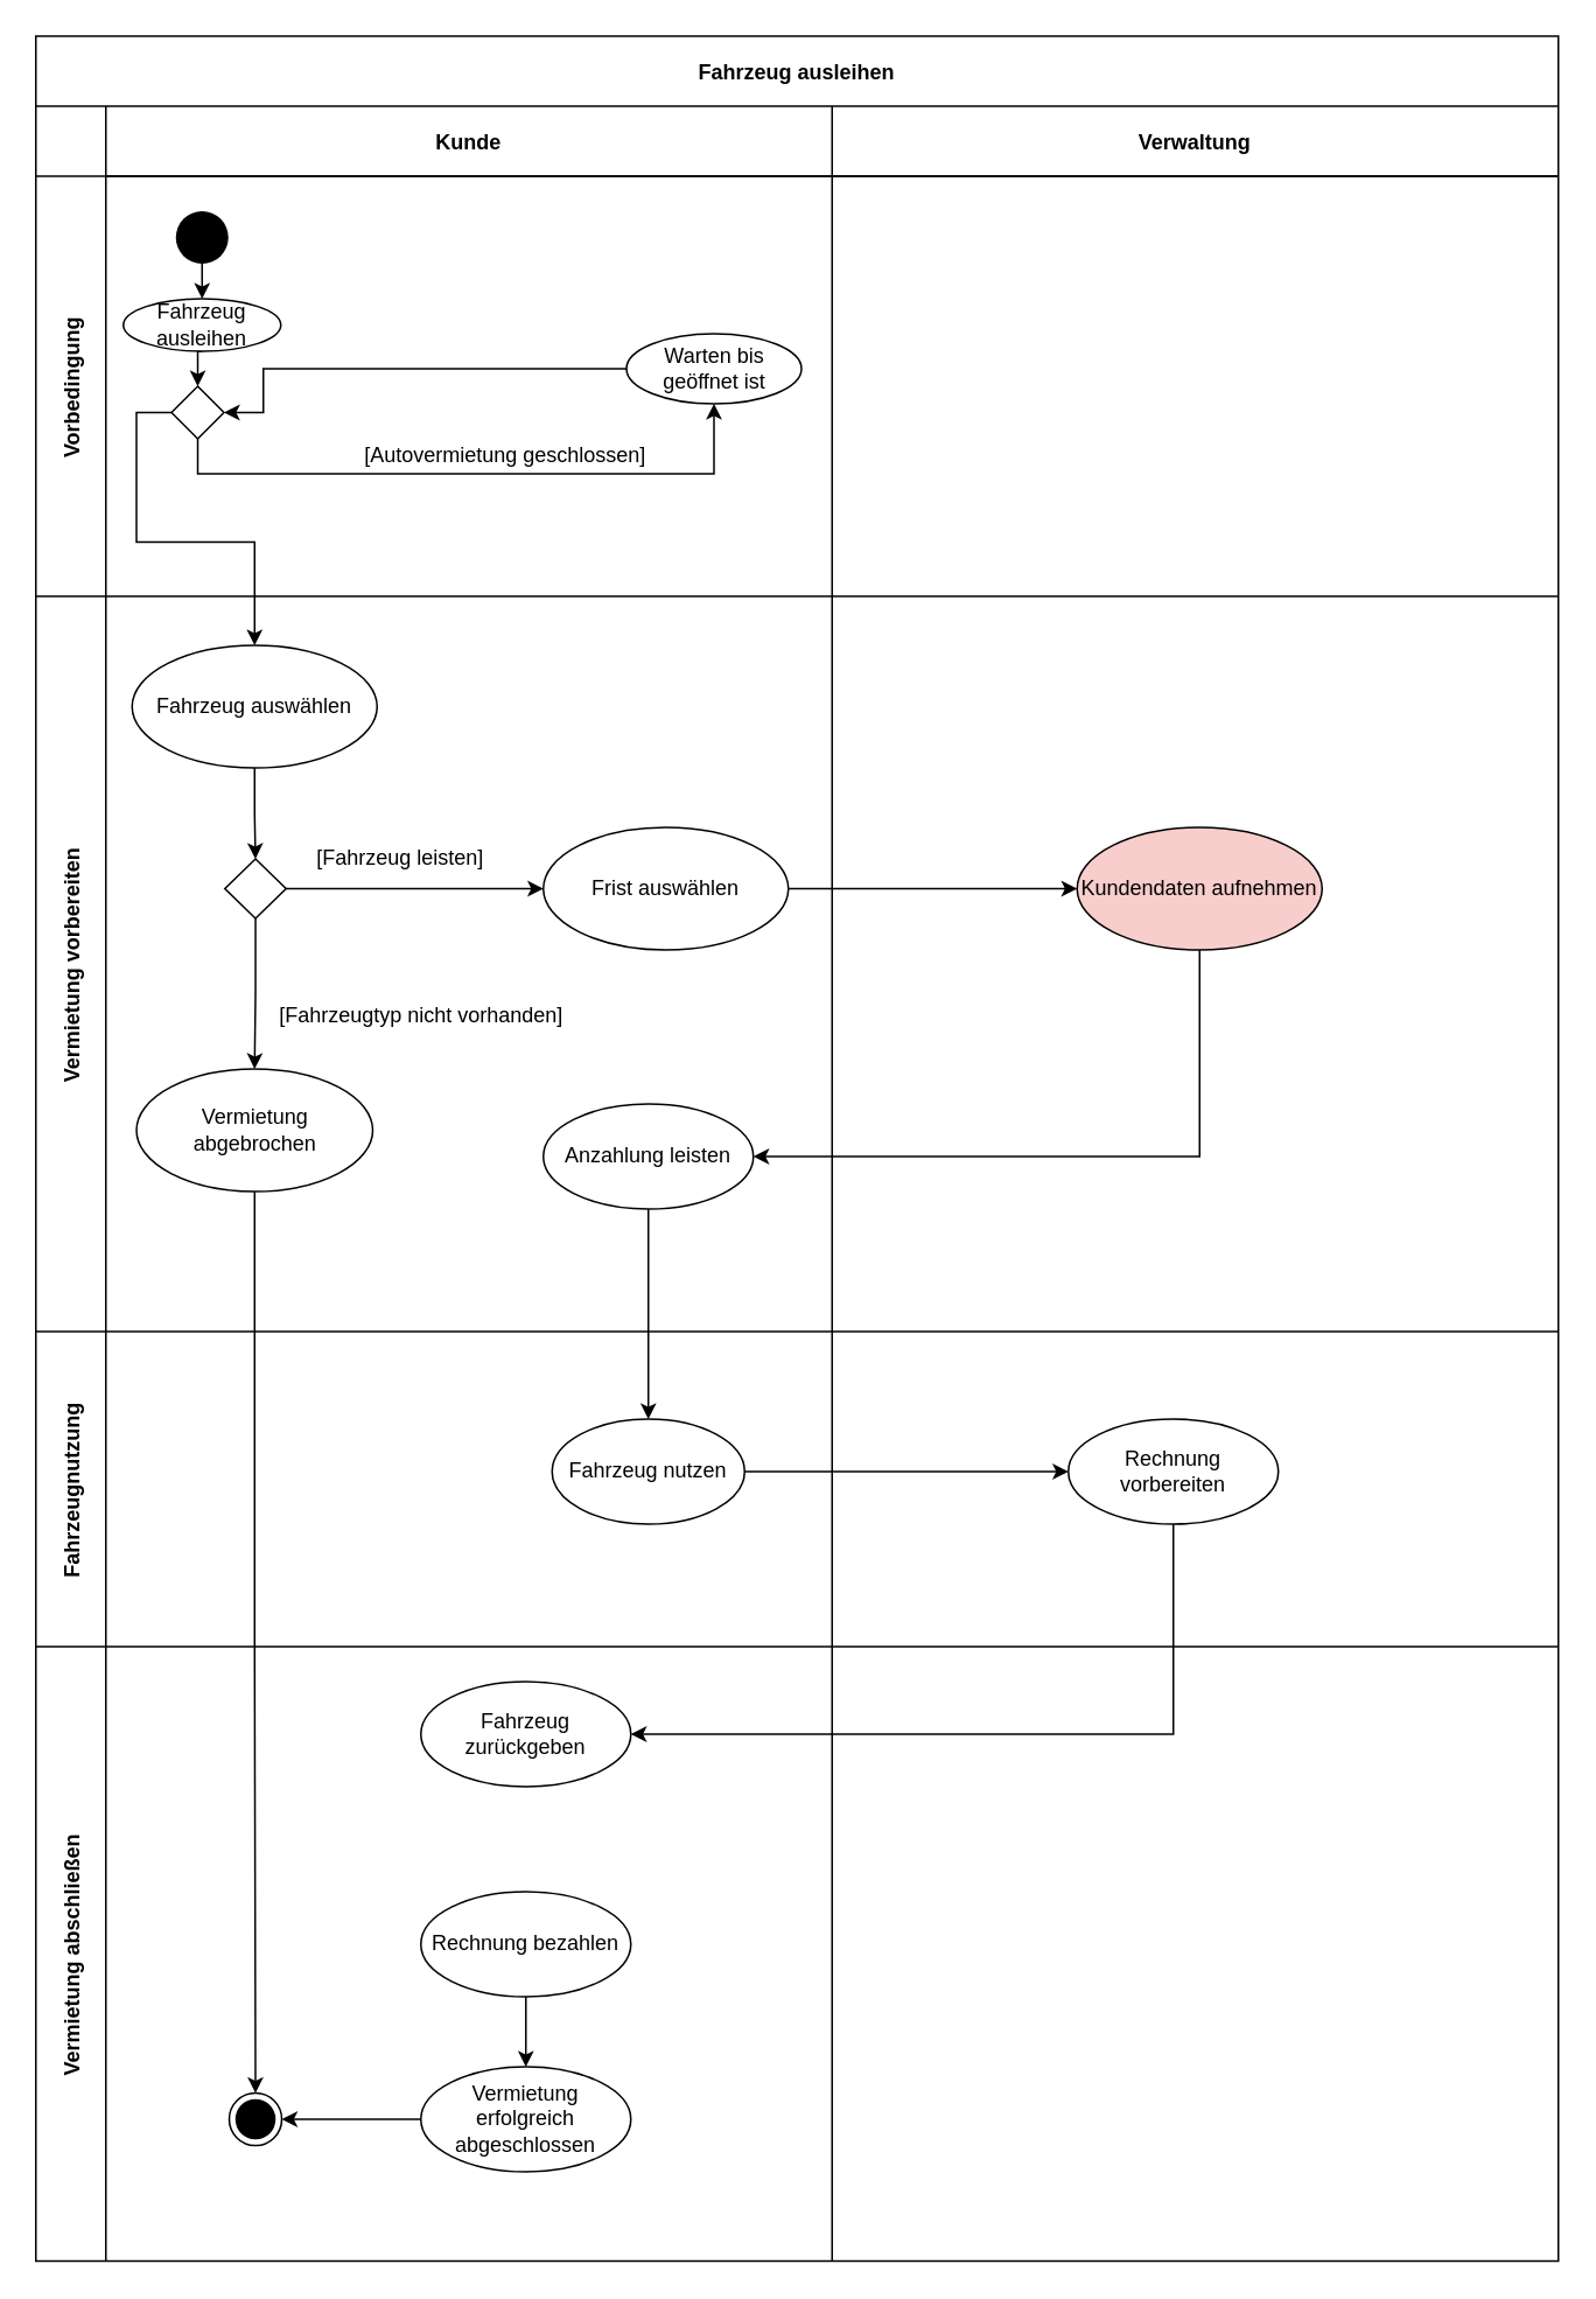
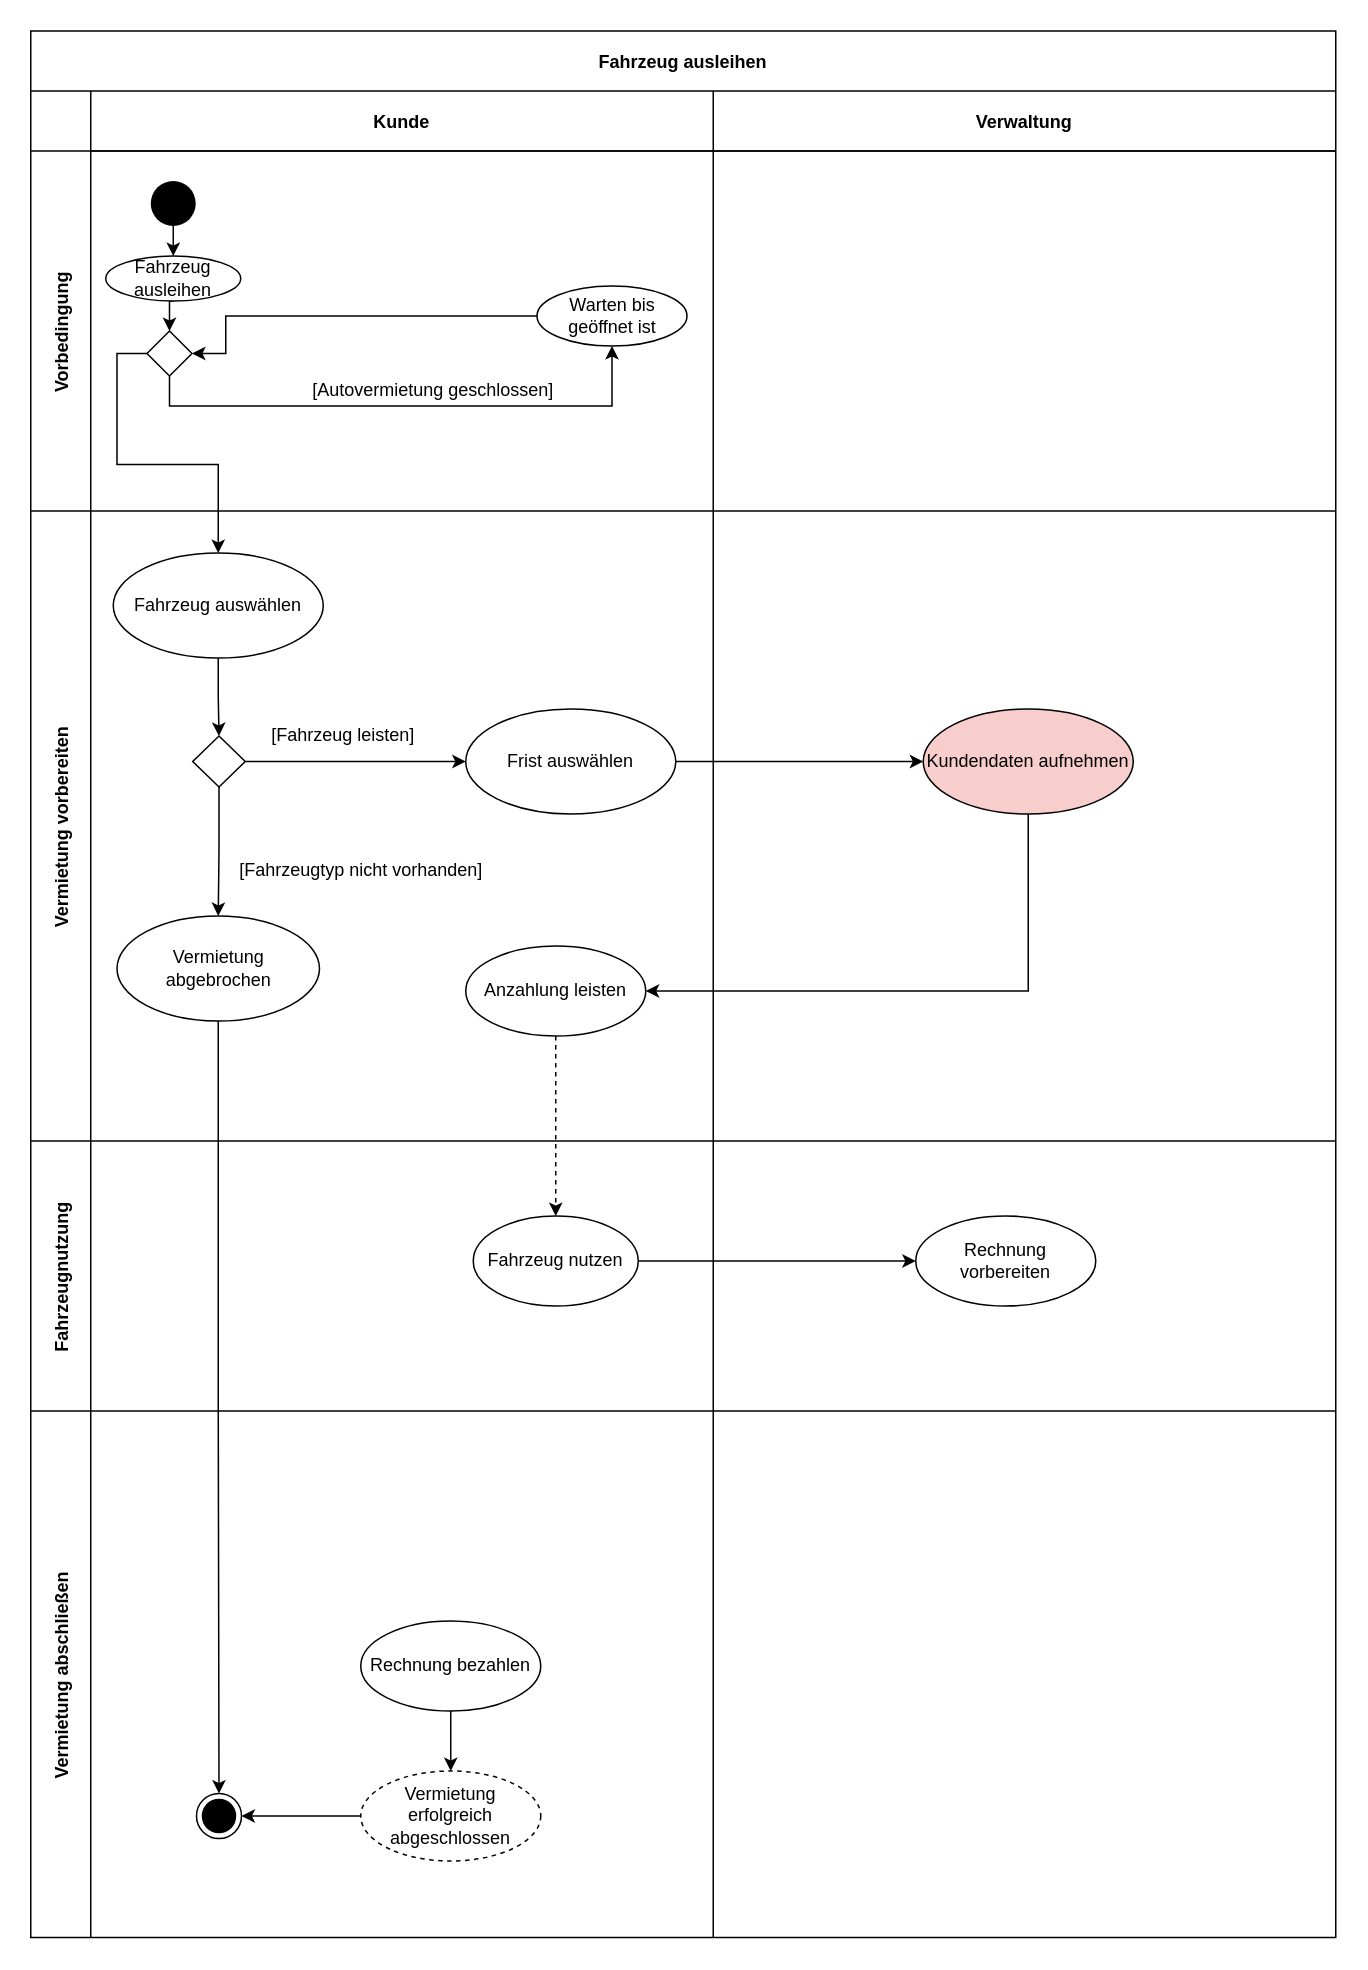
  <mxCell id="0" />
  <mxCell id="1" parent="0" />
  <mxCell id="2" value="Fahrzeug ausleihen" style="shape=table;childLayout=tableLayout;startSize=40;collapsible=0;recursiveResize=0;expand=0;fontStyle=1;" vertex="1" parent="1"><mxGeometry x="20" y="20" width="870" height="1271.0" as="geometry" /></mxCell>
  <mxCell id="3" value="" style="shape=tableRow;horizontal=0;startSize=40;swimlaneHead=0;swimlaneBody=0;top=0;left=0;bottom=0;right=0;dropTarget=0;fillColor=none;collapsible=0;recursiveResize=0;expand=0;fontStyle=1;" vertex="1" parent="2"><mxGeometry y="40" width="870" height="40" as="geometry" /></mxCell>
  <mxCell id="4" value="Kunde" style="swimlane;swimlaneHead=0;swimlaneBody=0;fontStyle=0;connectable=0;fillColor=none;startSize=40;collapsible=0;recursiveResize=0;expand=0;fontStyle=1;" vertex="1" parent="3"><mxGeometry x="40" width="415" height="40" as="geometry"><mxRectangle width="415" height="40" as="alternateBounds" /></mxGeometry></mxCell>
  <mxCell id="5" value="Verwaltung" style="swimlane;swimlaneHead=0;swimlaneBody=0;fontStyle=0;connectable=0;fillColor=none;startSize=40;collapsible=0;recursiveResize=0;expand=0;fontStyle=1;" vertex="1" parent="3"><mxGeometry x="455" width="415" height="40" as="geometry"><mxRectangle width="415" height="40" as="alternateBounds" /></mxGeometry></mxCell>
  <mxCell id="6" value="Vorbedingung" style="shape=tableRow;horizontal=0;startSize=40;swimlaneHead=0;swimlaneBody=0;top=0;left=0;bottom=0;right=0;dropTarget=0;fillColor=none;collapsible=0;recursiveResize=0;expand=0;fontStyle=1;" vertex="1" parent="2"><mxGeometry y="80" width="870" height="240" as="geometry" /></mxCell>
  <mxCell id="7" value="" style="swimlane;swimlaneHead=0;swimlaneBody=0;fontStyle=0;connectable=0;fillColor=none;startSize=0;collapsible=0;recursiveResize=0;expand=0;fontStyle=1;" vertex="1" parent="6"><mxGeometry x="40" width="415" height="240" as="geometry"><mxRectangle width="415" height="240" as="alternateBounds" /></mxGeometry></mxCell>
  <mxCell id="8" style="edgeStyle=orthogonalEdgeStyle;rounded=0;orthogonalLoop=1;jettySize=auto;html=1;exitX=0.5;exitY=1;exitDx=0;exitDy=0;entryX=0.5;entryY=0;entryDx=0;entryDy=0;" edge="1" parent="7" source="9" target="16"><mxGeometry relative="1" as="geometry" /></mxCell>
  <mxCell id="9" value="" style="ellipse;fillColor=#000000;strokeColor=none;" vertex="1" parent="7"><mxGeometry x="40" y="20" width="30" height="30" as="geometry" /></mxCell>
  <mxCell id="10" style="edgeStyle=orthogonalEdgeStyle;rounded=0;orthogonalLoop=1;jettySize=auto;html=1;exitX=0.5;exitY=1;exitDx=0;exitDy=0;entryX=0.5;entryY=1;entryDx=0;entryDy=0;" edge="1" parent="7" source="11" target="13"><mxGeometry relative="1" as="geometry" /></mxCell>
  <mxCell id="11" value="" style="rhombus;" vertex="1" parent="7"><mxGeometry x="37.5" y="120" width="30" height="30" as="geometry" /></mxCell>
  <mxCell id="12" style="edgeStyle=orthogonalEdgeStyle;rounded=0;orthogonalLoop=1;jettySize=auto;html=1;exitX=0;exitY=0.5;exitDx=0;exitDy=0;entryX=1;entryY=0.5;entryDx=0;entryDy=0;" edge="1" parent="7" source="13" target="11"><mxGeometry relative="1" as="geometry"><Array as="points"><mxPoint x="90" y="110" /><mxPoint x="90" y="135" /></Array></mxGeometry></mxCell>
  <mxCell id="13" value="Warten bis &lt;br&gt;geöffnet ist" style="ellipse;whiteSpace=wrap;html=1;" vertex="1" parent="7"><mxGeometry x="297.5" y="90" width="100" height="40" as="geometry" /></mxCell>
  <mxCell id="14" value="[Autovermietung geschlossen]" style="text;html=1;align=center;verticalAlign=middle;resizable=0;points=[];autosize=1;strokeColor=none;fillColor=none;" vertex="1" parent="7"><mxGeometry x="137.5" y="150" width="180" height="20" as="geometry" /></mxCell>
  <mxCell id="15" style="edgeStyle=orthogonalEdgeStyle;rounded=0;orthogonalLoop=1;jettySize=auto;html=1;exitX=0.5;exitY=1;exitDx=0;exitDy=0;entryX=0.5;entryY=0;entryDx=0;entryDy=0;" edge="1" parent="7" source="16" target="11"><mxGeometry relative="1" as="geometry" /></mxCell>
  <mxCell id="16" value="Fahrzeug ausleihen" style="ellipse;whiteSpace=wrap;html=1;" vertex="1" parent="7"><mxGeometry x="10" y="70" width="90" height="30" as="geometry" /></mxCell>
  <mxCell id="17" value="" style="swimlane;swimlaneHead=0;swimlaneBody=0;fontStyle=0;connectable=0;fillColor=none;startSize=0;collapsible=0;recursiveResize=0;expand=0;fontStyle=1;" vertex="1" parent="6"><mxGeometry x="455" width="415" height="240" as="geometry"><mxRectangle width="415" height="240" as="alternateBounds" /></mxGeometry></mxCell>
  <mxCell id="18" value="Vermietung vorbereiten" style="shape=tableRow;horizontal=0;startSize=40;swimlaneHead=0;swimlaneBody=0;top=0;left=0;bottom=0;right=0;dropTarget=0;fillColor=none;collapsible=0;recursiveResize=0;expand=0;fontStyle=1;" vertex="1" parent="2"><mxGeometry y="320" width="870" height="420" as="geometry" /></mxCell>
  <mxCell id="19" style="swimlane;swimlaneHead=0;swimlaneBody=0;fontStyle=0;connectable=0;fillColor=none;startSize=0;collapsible=0;recursiveResize=0;expand=0;fontStyle=1;" vertex="1" parent="18"><mxGeometry x="40" width="415" height="420" as="geometry"><mxRectangle width="415" height="420" as="alternateBounds" /></mxGeometry></mxCell>
  <mxCell id="20" value="Fahrzeug auswählen" style="ellipse;whiteSpace=wrap;html=1;" vertex="1" parent="19"><mxGeometry x="15" y="28" width="140" height="70" as="geometry" /></mxCell>
  <mxCell id="21" value="" style="edgeStyle=orthogonalEdgeStyle;rounded=0;orthogonalLoop=1;jettySize=auto;html=1;" edge="1" parent="19" source="23" target="26"><mxGeometry relative="1" as="geometry" /></mxCell>
  <mxCell id="22" style="edgeStyle=orthogonalEdgeStyle;rounded=0;orthogonalLoop=1;jettySize=auto;html=1;exitX=1;exitY=0.5;exitDx=0;exitDy=0;entryX=0;entryY=0.5;entryDx=0;entryDy=0;" edge="1" parent="19" source="23" target="27"><mxGeometry relative="1" as="geometry" /></mxCell>
  <mxCell id="23" value="" style="rhombus;whiteSpace=wrap;html=1;" vertex="1" parent="19"><mxGeometry x="68" y="150" width="35" height="34" as="geometry" /></mxCell>
  <mxCell id="24" value="" style="edgeStyle=orthogonalEdgeStyle;rounded=0;orthogonalLoop=1;jettySize=auto;html=1;" edge="1" parent="19" source="20" target="23"><mxGeometry relative="1" as="geometry" /></mxCell>
  <mxCell id="25" value="[Fahrzeugtyp nicht vorhanden]" style="text;html=1;align=center;verticalAlign=middle;resizable=0;points=[];autosize=1;strokeColor=none;fillColor=none;" vertex="1" parent="19"><mxGeometry x="90" y="230" width="180" height="20" as="geometry" /></mxCell>
  <mxCell id="26" value="Vermietung abgebrochen" style="ellipse;whiteSpace=wrap;html=1;strokeColor=#000000;" vertex="1" parent="19"><mxGeometry x="17.5" y="270" width="135" height="70" as="geometry" /></mxCell>
  <mxCell id="27" value="Frist auswählen" style="ellipse;whiteSpace=wrap;html=1;strokeColor=#000000;" vertex="1" parent="19"><mxGeometry x="250" y="132" width="140" height="70" as="geometry" /></mxCell>
  <mxCell id="28" value="[Fahrzeug leisten]" style="text;html=1;align=center;verticalAlign=middle;resizable=0;points=[];autosize=1;strokeColor=none;fillColor=none;" vertex="1" parent="19"><mxGeometry x="103" y="140" width="130" height="20" as="geometry" /></mxCell>
  <mxCell id="29" value="Anzahlung leisten" style="ellipse;whiteSpace=wrap;html=1;strokeColor=#000000;" vertex="1" parent="19"><mxGeometry x="250" y="290" width="120" height="60" as="geometry" /></mxCell>
  <mxCell id="30" style="swimlane;swimlaneHead=0;swimlaneBody=0;fontStyle=0;connectable=0;fillColor=none;startSize=0;collapsible=0;recursiveResize=0;expand=0;fontStyle=1;" vertex="1" parent="18"><mxGeometry x="455" width="415" height="420" as="geometry"><mxRectangle width="415" height="420" as="alternateBounds" /></mxGeometry></mxCell>
  <mxCell id="31" value="Kundendaten aufnehmen" style="ellipse;whiteSpace=wrap;html=1;strokeColor=#000000;fillColor=#f8cecc;" vertex="1" parent="30"><mxGeometry x="140" y="132" width="140" height="70" as="geometry" /></mxCell>
  <mxCell id="32" style="edgeStyle=orthogonalEdgeStyle;rounded=0;orthogonalLoop=1;jettySize=auto;html=1;exitX=1;exitY=0.5;exitDx=0;exitDy=0;entryX=0;entryY=0.5;entryDx=0;entryDy=0;" edge="1" parent="18" source="27" target="31"><mxGeometry relative="1" as="geometry" /></mxCell>
  <mxCell id="33" style="edgeStyle=orthogonalEdgeStyle;rounded=0;orthogonalLoop=1;jettySize=auto;html=1;exitX=0.5;exitY=1;exitDx=0;exitDy=0;entryX=1;entryY=0.5;entryDx=0;entryDy=0;" edge="1" parent="18" source="31" target="29"><mxGeometry relative="1" as="geometry" /></mxCell>
  <mxCell id="34" value="Fahrzeugnutzung" style="shape=tableRow;horizontal=0;startSize=40;swimlaneHead=0;swimlaneBody=0;top=0;left=0;bottom=0;right=0;dropTarget=0;fillColor=none;collapsible=0;recursiveResize=0;expand=0;fontStyle=1;" vertex="1" parent="2"><mxGeometry y="740" width="870" height="180" as="geometry" /></mxCell>
  <mxCell id="35" style="swimlane;swimlaneHead=0;swimlaneBody=0;fontStyle=0;connectable=0;fillColor=none;startSize=0;collapsible=0;recursiveResize=0;expand=0;fontStyle=1;" vertex="1" parent="34"><mxGeometry x="40" width="415" height="180" as="geometry"><mxRectangle width="415" height="180" as="alternateBounds" /></mxGeometry></mxCell>
  <mxCell id="36" value="Fahrzeug nutzen" style="ellipse;whiteSpace=wrap;html=1;strokeColor=#000000;" vertex="1" parent="35"><mxGeometry x="255" y="50" width="110" height="60" as="geometry" /></mxCell>
  <mxCell id="37" style="swimlane;swimlaneHead=0;swimlaneBody=0;fontStyle=0;connectable=0;fillColor=none;startSize=0;collapsible=0;recursiveResize=0;expand=0;fontStyle=1;" vertex="1" parent="34"><mxGeometry x="455" width="415" height="180" as="geometry"><mxRectangle width="415" height="180" as="alternateBounds" /></mxGeometry></mxCell>
  <mxCell id="38" value="Vermietung abschließen" style="shape=tableRow;horizontal=0;startSize=40;swimlaneHead=0;swimlaneBody=0;top=0;left=0;bottom=0;right=0;dropTarget=0;fillColor=none;collapsible=0;recursiveResize=0;expand=0;fontStyle=1;" vertex="1" parent="2"><mxGeometry y="920" width="870" height="351" as="geometry" /></mxCell>
  <mxCell id="39" style="swimlane;swimlaneHead=0;swimlaneBody=0;fontStyle=0;connectable=0;fillColor=none;startSize=0;collapsible=0;recursiveResize=0;expand=0;fontStyle=1;" vertex="1" parent="38"><mxGeometry x="40" width="415" height="351" as="geometry"><mxRectangle width="415" height="351" as="alternateBounds" /></mxGeometry></mxCell>
- <mxCell id="40" value="Fahrzeug zurückgeben" style="ellipse;whiteSpace=wrap;html=1;strokeColor=#000000;" vertex="1" parent="39"><mxGeometry x="180" y="20" width="120" height="60" as="geometry" /></mxCell>
- <mxCell id="41" value="Vermietung erfolgreich abgeschlossen" style="ellipse;whiteSpace=wrap;html=1;strokeColor=#000000;" vertex="1" parent="39"><mxGeometry x="180" y="240" width="120" height="60" as="geometry" /></mxCell>
+ <mxCell id="41" value="Vermietung erfolgreich abgeschlossen" style="ellipse;whiteSpace=wrap;html=1;strokeColor=#000000;dashed=1;" vertex="1" parent="39"><mxGeometry x="180" y="240" width="120" height="60" as="geometry" /></mxCell>
  <mxCell id="42" value="" style="ellipse;html=1;shape=endState;fillColor=#000000;strokeColor=#000000;" vertex="1" parent="39"><mxGeometry x="70.5" y="255" width="30" height="30" as="geometry" /></mxCell>
  <mxCell id="43" style="edgeStyle=orthogonalEdgeStyle;rounded=0;orthogonalLoop=1;jettySize=auto;html=1;exitX=0;exitY=0.5;exitDx=0;exitDy=0;entryX=1;entryY=0.5;entryDx=0;entryDy=0;" edge="1" parent="39" source="41" target="42"><mxGeometry relative="1" as="geometry" /></mxCell>
  <mxCell id="44" style="swimlane;swimlaneHead=0;swimlaneBody=0;fontStyle=0;connectable=0;fillColor=none;startSize=0;collapsible=0;recursiveResize=0;expand=0;fontStyle=1;" vertex="1" parent="38"><mxGeometry x="455" width="415" height="351" as="geometry"><mxRectangle width="415" height="351" as="alternateBounds" /></mxGeometry></mxCell>
  <mxCell id="45" style="edgeStyle=orthogonalEdgeStyle;rounded=0;orthogonalLoop=1;jettySize=auto;html=1;exitX=0;exitY=0.5;exitDx=0;exitDy=0;entryX=0.5;entryY=0;entryDx=0;entryDy=0;" edge="1" parent="2" source="11" target="20"><mxGeometry relative="1" as="geometry"><mxPoint x="47.5" y="290" as="targetPoint" /></mxGeometry></mxCell>
  <mxCell id="46" style="edgeStyle=orthogonalEdgeStyle;rounded=0;orthogonalLoop=1;jettySize=auto;html=1;exitX=0.5;exitY=1;exitDx=0;exitDy=0;entryX=0.5;entryY=0;entryDx=0;entryDy=0;" edge="1" parent="2" source="26" target="42"><mxGeometry relative="1" as="geometry" /></mxCell>
- <mxCell id="47" style="edgeStyle=orthogonalEdgeStyle;rounded=0;orthogonalLoop=1;jettySize=auto;html=1;exitX=0.5;exitY=1;exitDx=0;exitDy=0;" edge="1" parent="2" source="29" target="36"><mxGeometry relative="1" as="geometry" /></mxCell>
- <mxCell id="48" style="edgeStyle=orthogonalEdgeStyle;rounded=0;orthogonalLoop=1;jettySize=auto;html=1;exitX=0.5;exitY=1;exitDx=0;exitDy=0;entryX=1;entryY=0.5;entryDx=0;entryDy=0;" edge="1" parent="1" source="49" target="40"><mxGeometry relative="1" as="geometry" /></mxCell>
+ <mxCell id="47" style="edgeStyle=orthogonalEdgeStyle;rounded=0;orthogonalLoop=1;jettySize=auto;html=1;exitX=0.5;exitY=1;exitDx=0;exitDy=0;dashed=1;" edge="1" parent="2" source="29" target="36"><mxGeometry relative="1" as="geometry" /></mxCell>
  <mxCell id="49" value="Rechnung vorbereiten" style="ellipse;whiteSpace=wrap;html=1;strokeColor=#000000;" vertex="1" parent="1"><mxGeometry x="610" y="810" width="120" height="60" as="geometry" /></mxCell>
  <mxCell id="50" style="edgeStyle=orthogonalEdgeStyle;rounded=0;orthogonalLoop=1;jettySize=auto;html=1;exitX=1;exitY=0.5;exitDx=0;exitDy=0;" edge="1" parent="1" source="36" target="49"><mxGeometry relative="1" as="geometry" /></mxCell>
  <mxCell id="51" value="" style="edgeStyle=orthogonalEdgeStyle;rounded=0;orthogonalLoop=1;jettySize=auto;html=1;" edge="1" parent="1" source="52" target="41"><mxGeometry relative="1" as="geometry" /></mxCell>
  <mxCell id="52" value="Rechnung bezahlen" style="ellipse;whiteSpace=wrap;html=1;strokeColor=#000000;" vertex="1" parent="1"><mxGeometry x="240" y="1080" width="120" height="60" as="geometry" /></mxCell>
